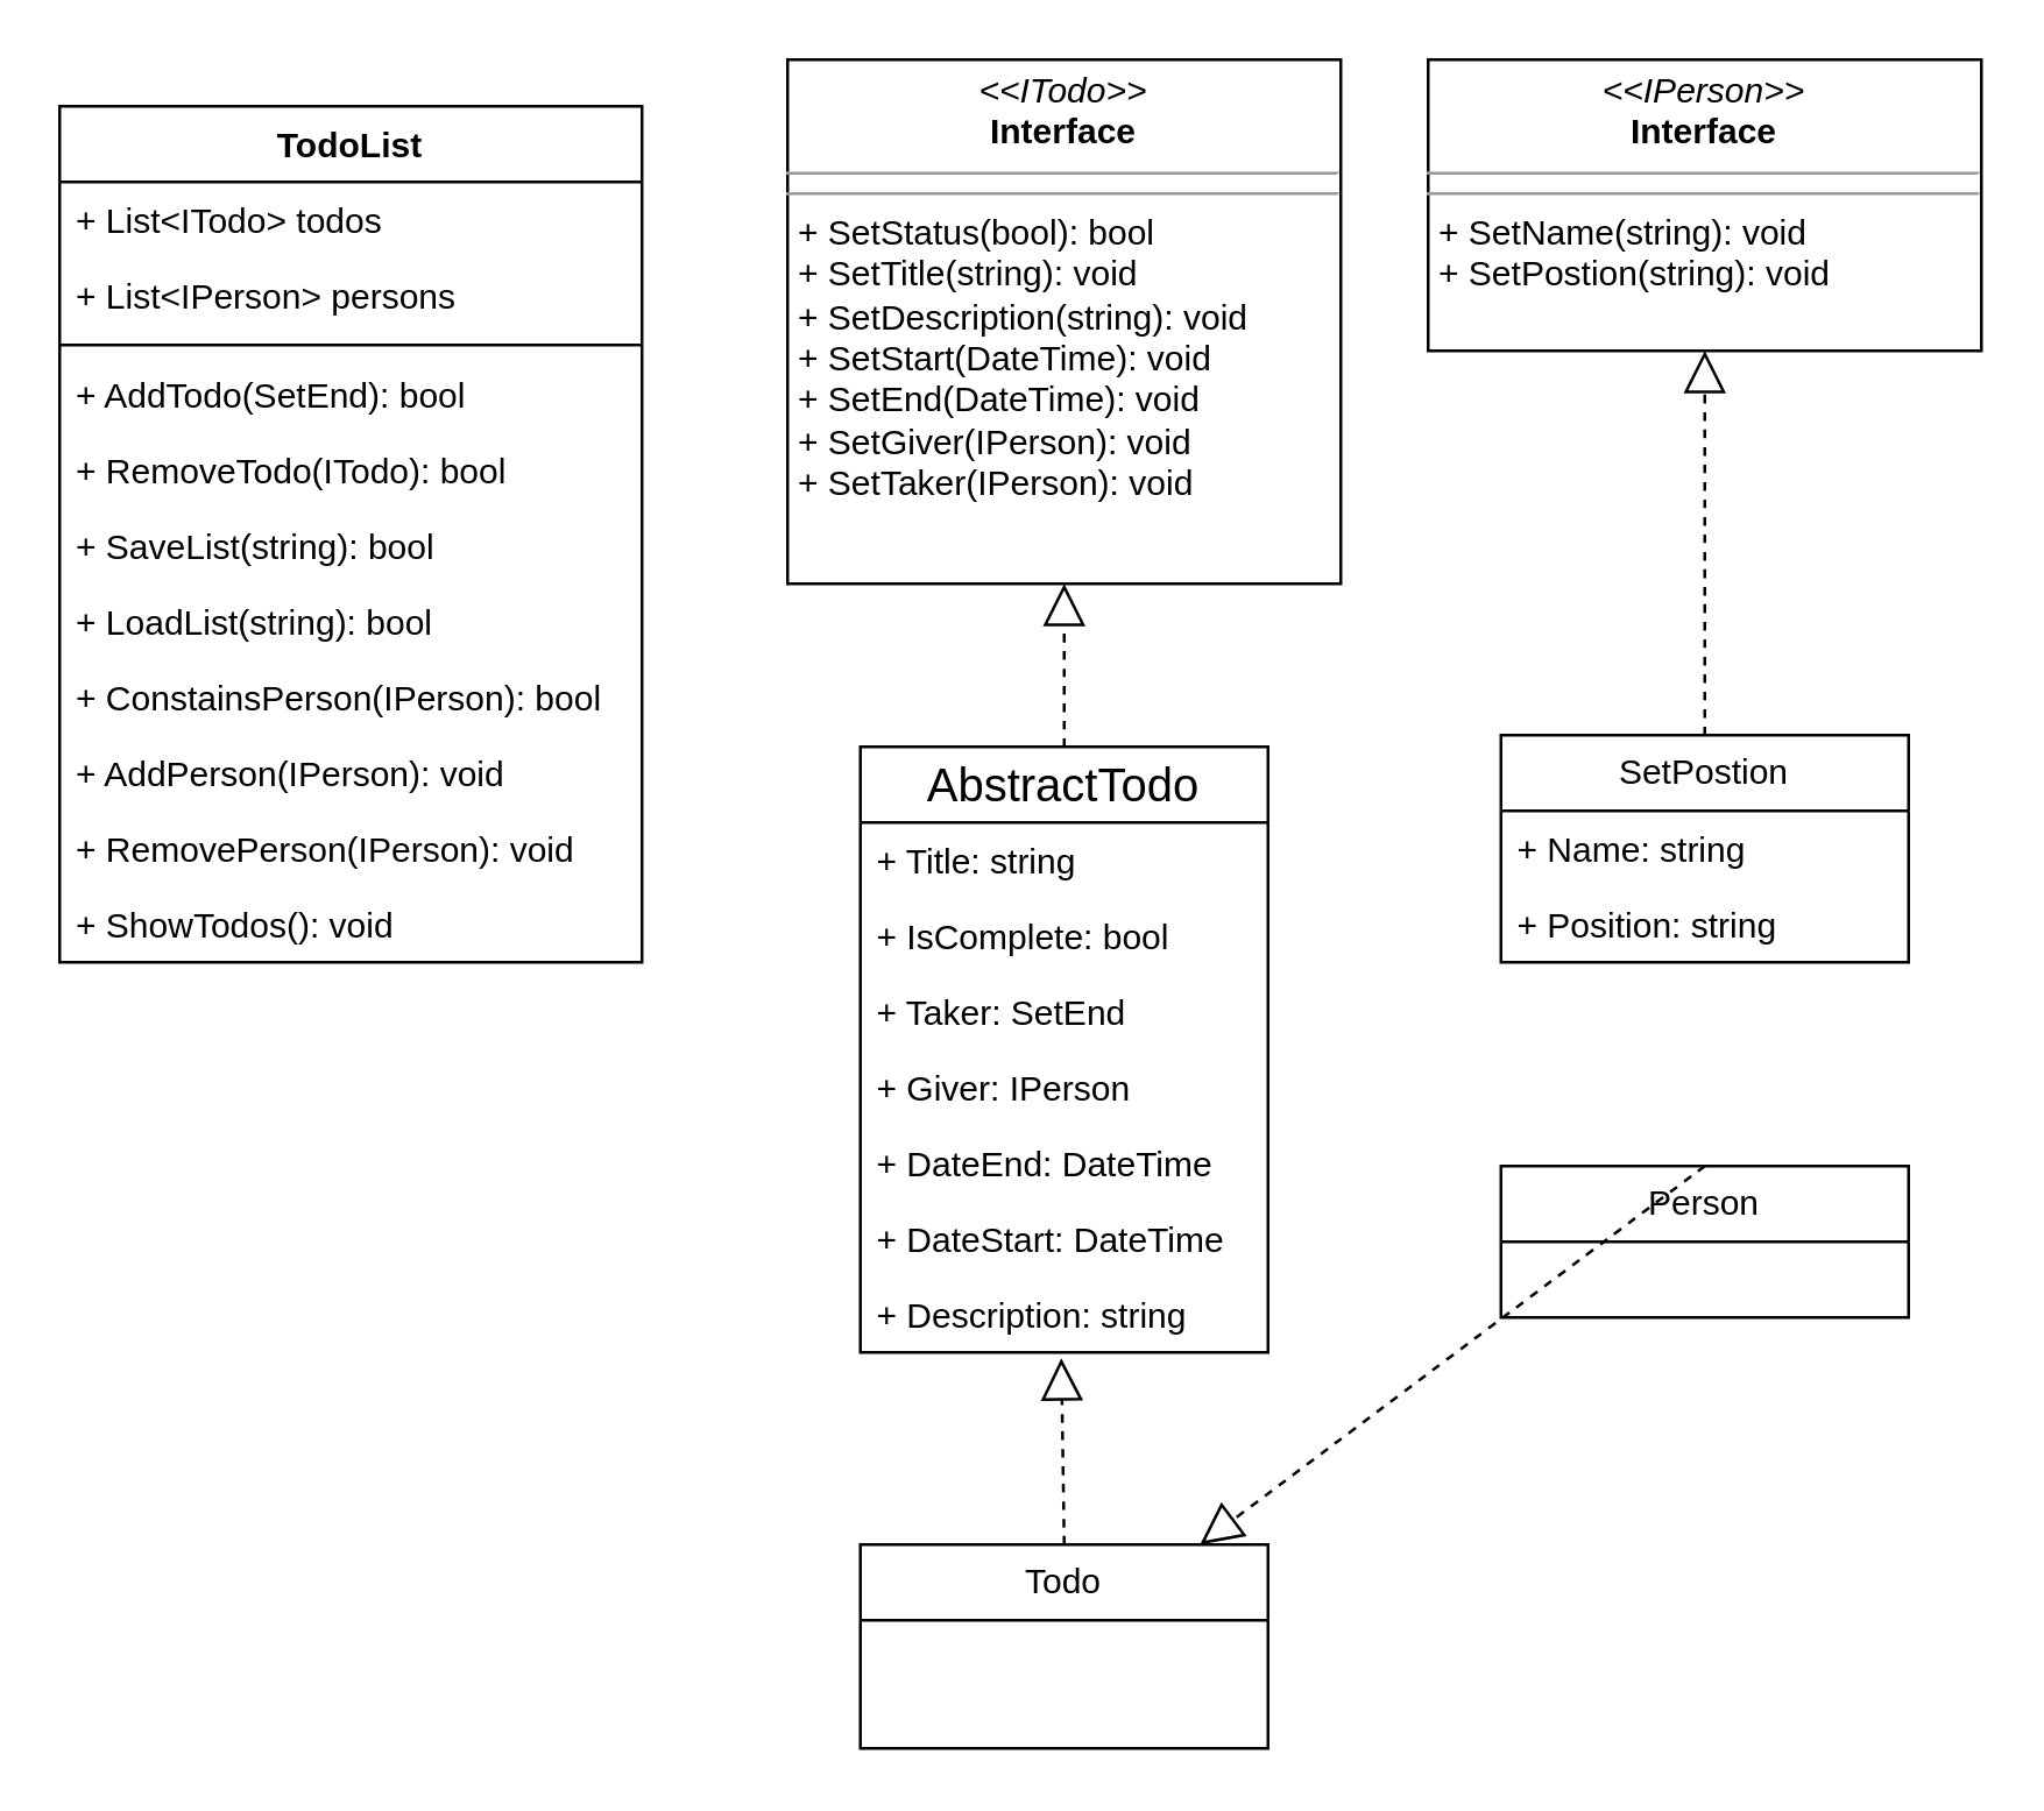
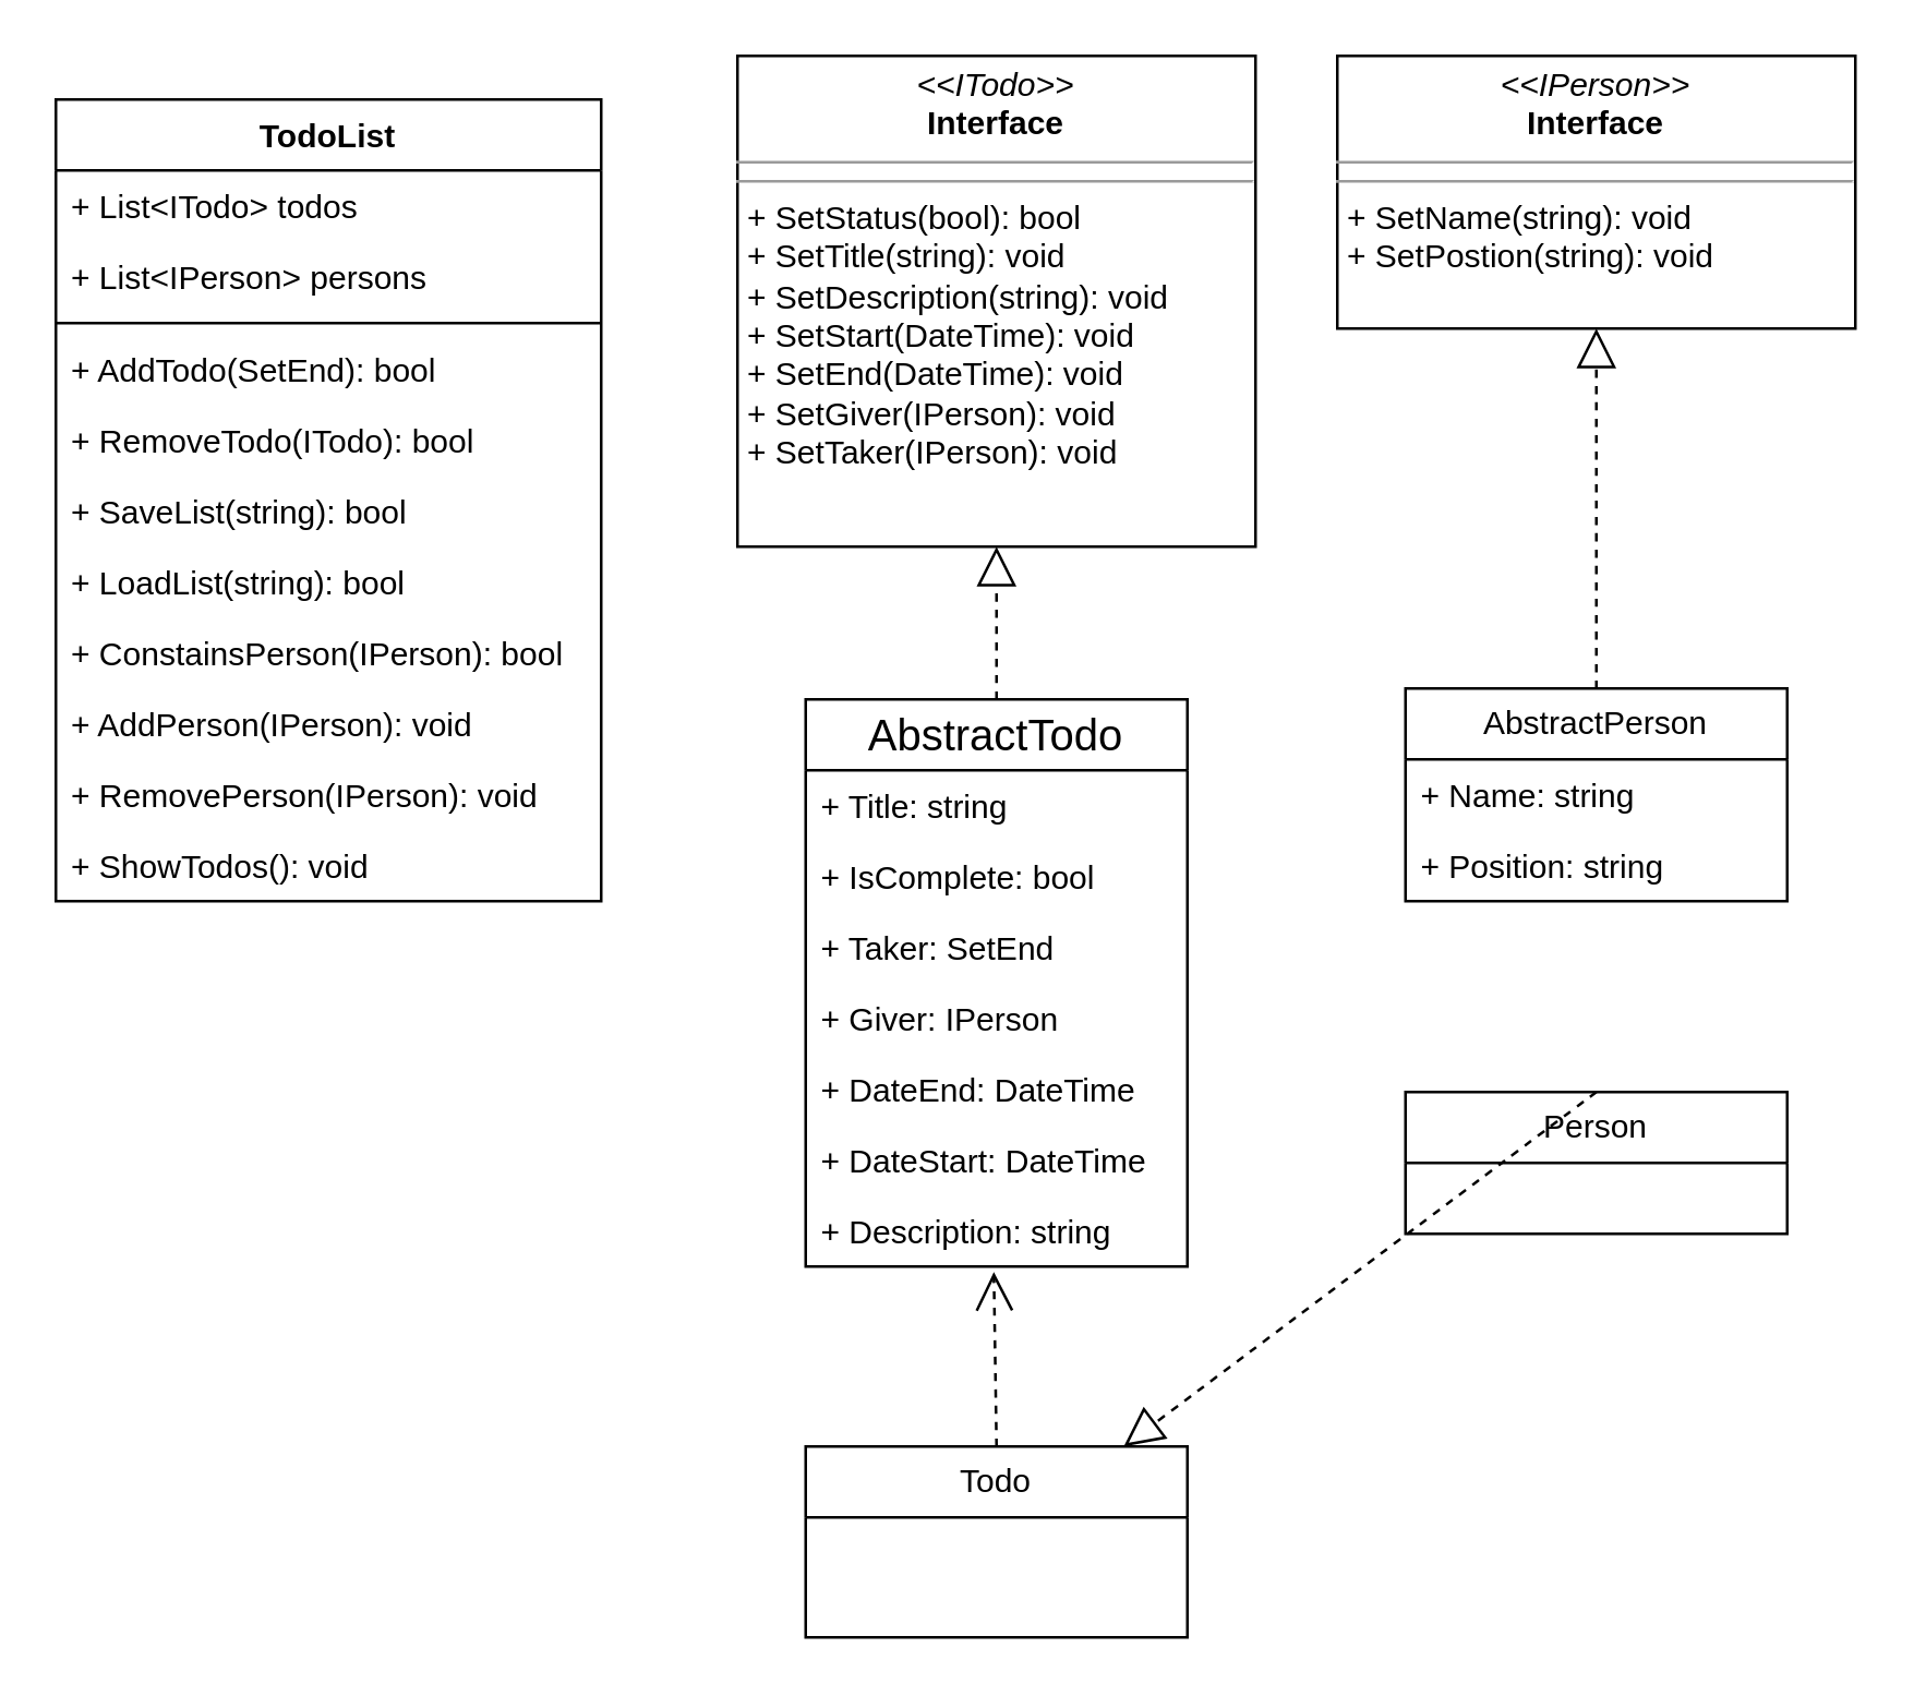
  <mxCell id="0" />
  <mxCell id="1" parent="0" />
  <mxCell id="2" value="Todo" style="swimlane;fontStyle=0;childLayout=stackLayout;horizontal=1;startSize=26;fillColor=none;horizontalStack=0;resizeParent=1;resizeParentMax=0;resizeLast=0;collapsible=1;marginBottom=0;whiteSpace=wrap;html=1;" parent="1" vertex="1"><mxGeometry x="295" y="530" width="140" height="70" as="geometry" /></mxCell>
  <mxCell id="3" value="Person" style="swimlane;fontStyle=0;childLayout=stackLayout;horizontal=1;startSize=26;fillColor=none;horizontalStack=0;resizeParent=1;resizeParentMax=0;resizeLast=0;collapsible=1;marginBottom=0;whiteSpace=wrap;html=1;" parent="1" vertex="1"><mxGeometry x="515" y="400" width="140" height="52" as="geometry" /></mxCell>
  <mxCell id="4" value="&lt;p style=&quot;margin:0px;margin-top:4px;text-align:center;&quot;&gt;&lt;i&gt;&amp;lt;&amp;lt;ITodo&amp;gt;&amp;gt;&lt;/i&gt;&lt;br&gt;&lt;b&gt;Interface&lt;/b&gt;&lt;/p&gt;&lt;hr size=&quot;1&quot;&gt;&lt;hr size=&quot;1&quot;&gt;&lt;p style=&quot;margin:0px;margin-left:4px;&quot;&gt;+ SetStatus(bool): bool&lt;br&gt;+ SetTitle(string): void&lt;br&gt;&lt;/p&gt;&lt;p style=&quot;margin:0px;margin-left:4px;&quot;&gt;+ SetDescription(string): void&lt;/p&gt;&lt;p style=&quot;margin:0px;margin-left:4px;&quot;&gt;+ SetStart(DateTime): void&lt;/p&gt;&lt;p style=&quot;margin:0px;margin-left:4px;&quot;&gt;+ SetEnd(DateTime): void&lt;/p&gt;&lt;p style=&quot;margin:0px;margin-left:4px;&quot;&gt;+ SetGiver(IPerson): void&lt;/p&gt;&lt;p style=&quot;margin:0px;margin-left:4px;&quot;&gt;+ SetTaker(IPerson): void&lt;/p&gt;" style="verticalAlign=top;align=left;overflow=fill;fontSize=12;fontFamily=Helvetica;html=1;whiteSpace=wrap;" parent="1" vertex="1"><mxGeometry x="270" y="20" width="190" height="180" as="geometry" /></mxCell>
  <mxCell id="5" value="&lt;p style=&quot;margin:0px;margin-top:4px;text-align:center;&quot;&gt;&lt;i&gt;&amp;lt;&amp;lt;IPerson&amp;gt;&amp;gt;&lt;/i&gt;&lt;br&gt;&lt;b&gt;Interface&lt;/b&gt;&lt;/p&gt;&lt;hr size=&quot;1&quot;&gt;&lt;hr size=&quot;1&quot;&gt;&lt;p style=&quot;margin:0px;margin-left:4px;&quot;&gt;+ SetName(string): void&lt;br&gt;+ SetPostion(string): void&lt;br&gt;&lt;/p&gt;" style="verticalAlign=top;align=left;overflow=fill;fontSize=12;fontFamily=Helvetica;html=1;whiteSpace=wrap;" parent="1" vertex="1"><mxGeometry x="490" y="20" width="190" height="100" as="geometry" /></mxCell>
  <mxCell id="6" value="TodoList" style="swimlane;fontStyle=1;align=center;verticalAlign=top;childLayout=stackLayout;horizontal=1;startSize=26;horizontalStack=0;resizeParent=1;resizeParentMax=0;resizeLast=0;collapsible=1;marginBottom=0;whiteSpace=wrap;html=1;" parent="1" vertex="1"><mxGeometry y="36" width="200" height="294" as="geometry" x="20" /></mxCell>
  <mxCell id="7" value="+ List&amp;lt;ITodo&amp;gt; todos" style="text;strokeColor=none;fillColor=none;align=left;verticalAlign=top;spacingLeft=4;spacingRight=4;overflow=hidden;rotatable=0;points=[[0,0.5],[1,0.5]];portConstraint=eastwest;whiteSpace=wrap;html=1;" parent="6" vertex="1"><mxGeometry y="26" width="200" height="26" as="geometry" /></mxCell>
  <mxCell id="8" value="+ List&amp;lt;IPerson&amp;gt; persons" style="text;strokeColor=none;fillColor=none;align=left;verticalAlign=top;spacingLeft=4;spacingRight=4;overflow=hidden;rotatable=0;points=[[0,0.5],[1,0.5]];portConstraint=eastwest;whiteSpace=wrap;html=1;" parent="6" vertex="1"><mxGeometry y="52" width="200" height="26" as="geometry" /></mxCell>
  <mxCell id="9" value="" style="line;strokeWidth=1;fillColor=none;align=left;verticalAlign=middle;spacingTop=-1;spacingLeft=3;spacingRight=3;rotatable=0;labelPosition=right;points=[];portConstraint=eastwest;strokeColor=inherit;" parent="6" vertex="1"><mxGeometry y="78" width="200" height="8" as="geometry" /></mxCell>
  <mxCell id="10" value="+ AddTodo(SetEnd): bool" style="text;strokeColor=none;fillColor=none;align=left;verticalAlign=top;spacingLeft=4;spacingRight=4;overflow=hidden;rotatable=0;points=[[0,0.5],[1,0.5]];portConstraint=eastwest;whiteSpace=wrap;html=1;" parent="6" vertex="1"><mxGeometry y="86" width="200" height="26" as="geometry" /></mxCell>
  <mxCell id="11" value="+ RemoveTodo(ITodo): bool" style="text;strokeColor=none;fillColor=none;align=left;verticalAlign=top;spacingLeft=4;spacingRight=4;overflow=hidden;rotatable=0;points=[[0,0.5],[1,0.5]];portConstraint=eastwest;whiteSpace=wrap;html=1;" parent="6" vertex="1"><mxGeometry y="112" width="200" height="26" as="geometry" /></mxCell>
  <mxCell id="12" value="+ SaveList(string): bool" style="text;strokeColor=none;fillColor=none;align=left;verticalAlign=top;spacingLeft=4;spacingRight=4;overflow=hidden;rotatable=0;points=[[0,0.5],[1,0.5]];portConstraint=eastwest;whiteSpace=wrap;html=1;" parent="6" vertex="1"><mxGeometry y="138" width="200" height="26" as="geometry" /></mxCell>
  <mxCell id="13" value="+ LoadList(string): bool" style="text;strokeColor=none;fillColor=none;align=left;verticalAlign=top;spacingLeft=4;spacingRight=4;overflow=hidden;rotatable=0;points=[[0,0.5],[1,0.5]];portConstraint=eastwest;whiteSpace=wrap;html=1;" parent="6" vertex="1"><mxGeometry y="164" width="200" height="26" as="geometry" /></mxCell>
  <mxCell id="14" value="+ ConstainsPerson(IPerson): bool" style="text;strokeColor=none;fillColor=none;align=left;verticalAlign=top;spacingLeft=4;spacingRight=4;overflow=hidden;rotatable=0;points=[[0,0.5],[1,0.5]];portConstraint=eastwest;whiteSpace=wrap;html=1;" parent="6" vertex="1"><mxGeometry y="190" width="200" height="26" as="geometry" /></mxCell>
  <mxCell id="15" value="+ AddPerson(IPerson): void" style="text;strokeColor=none;fillColor=none;align=left;verticalAlign=top;spacingLeft=4;spacingRight=4;overflow=hidden;rotatable=0;points=[[0,0.5],[1,0.5]];portConstraint=eastwest;whiteSpace=wrap;html=1;" parent="6" vertex="1"><mxGeometry y="216" width="200" height="26" as="geometry" /></mxCell>
  <mxCell id="16" value="+ RemovePerson(IPerson): void" style="text;strokeColor=none;fillColor=none;align=left;verticalAlign=top;spacingLeft=4;spacingRight=4;overflow=hidden;rotatable=0;points=[[0,0.5],[1,0.5]];portConstraint=eastwest;whiteSpace=wrap;html=1;" parent="6" vertex="1"><mxGeometry y="242" width="200" height="26" as="geometry" /></mxCell>
  <mxCell id="17" value="+ ShowTodos(): void" style="text;strokeColor=none;fillColor=none;align=left;verticalAlign=top;spacingLeft=4;spacingRight=4;overflow=hidden;rotatable=0;points=[[0,0.5],[1,0.5]];portConstraint=eastwest;whiteSpace=wrap;html=1;" parent="6" vertex="1"><mxGeometry y="268" width="200" height="26" as="geometry" /></mxCell>
  <mxCell id="18" value="AbstractTodo" style="swimlane;fontStyle=0;childLayout=stackLayout;horizontal=1;startSize=26;fillColor=none;horizontalStack=0;resizeParent=1;resizeParentMax=0;resizeLast=0;collapsible=1;marginBottom=0;whiteSpace=wrap;html=1;fontSize=16;" vertex="1" parent="1"><mxGeometry x="295" y="256" width="140" height="208" as="geometry" /></mxCell>
  <mxCell id="19" value="+ Title: string" style="text;strokeColor=none;fillColor=none;align=left;verticalAlign=top;spacingLeft=4;spacingRight=4;overflow=hidden;rotatable=0;points=[[0,0.5],[1,0.5]];portConstraint=eastwest;whiteSpace=wrap;html=1;" vertex="1" parent="18"><mxGeometry y="26" width="140" height="26" as="geometry" /></mxCell>
  <mxCell id="20" value="+ IsComplete: bool" style="text;strokeColor=none;fillColor=none;align=left;verticalAlign=top;spacingLeft=4;spacingRight=4;overflow=hidden;rotatable=0;points=[[0,0.5],[1,0.5]];portConstraint=eastwest;whiteSpace=wrap;html=1;" vertex="1" parent="18"><mxGeometry y="52" width="140" height="26" as="geometry" /></mxCell>
  <mxCell id="21" value="+ Taker: SetEnd" style="text;strokeColor=none;fillColor=none;align=left;verticalAlign=top;spacingLeft=4;spacingRight=4;overflow=hidden;rotatable=0;points=[[0,0.5],[1,0.5]];portConstraint=eastwest;whiteSpace=wrap;html=1;" vertex="1" parent="18"><mxGeometry y="78" width="140" height="26" as="geometry" /></mxCell>
  <mxCell id="22" value="+ Giver: IPerson" style="text;strokeColor=none;fillColor=none;align=left;verticalAlign=top;spacingLeft=4;spacingRight=4;overflow=hidden;rotatable=0;points=[[0,0.5],[1,0.5]];portConstraint=eastwest;whiteSpace=wrap;html=1;" vertex="1" parent="18"><mxGeometry y="104" width="140" height="26" as="geometry" /></mxCell>
  <mxCell id="23" value="+ DateEnd: DateTime" style="text;strokeColor=none;fillColor=none;align=left;verticalAlign=top;spacingLeft=4;spacingRight=4;overflow=hidden;rotatable=0;points=[[0,0.5],[1,0.5]];portConstraint=eastwest;whiteSpace=wrap;html=1;" vertex="1" parent="18"><mxGeometry y="130" width="140" height="26" as="geometry" /></mxCell>
  <mxCell id="24" value="+ DateStart: DateTime" style="text;strokeColor=none;fillColor=none;align=left;verticalAlign=top;spacingLeft=4;spacingRight=4;overflow=hidden;rotatable=0;points=[[0,0.5],[1,0.5]];portConstraint=eastwest;whiteSpace=wrap;html=1;" vertex="1" parent="18"><mxGeometry y="156" width="140" height="26" as="geometry" /></mxCell>
  <mxCell id="25" value="+ Description: string" style="text;strokeColor=none;fillColor=none;align=left;verticalAlign=top;spacingLeft=4;spacingRight=4;overflow=hidden;rotatable=0;points=[[0,0.5],[1,0.5]];portConstraint=eastwest;whiteSpace=wrap;html=1;" vertex="1" parent="18"><mxGeometry y="182" width="140" height="26" as="geometry" /></mxCell>
  <mxCell id="26" value="" style="endArrow=block;dashed=1;endFill=0;endSize=12;html=1;rounded=0;fontSize=12;curved=1;exitX=0.5;exitY=0;exitDx=0;exitDy=0;entryX=0.5;entryY=1;entryDx=0;entryDy=0;" edge="1" parent="1" source="18" target="4"><mxGeometry width="160" relative="1" as="geometry"><mxPoint x="360" y="230" as="sourcePoint" /><mxPoint x="520" y="230" as="targetPoint" /></mxGeometry></mxCell>
- <mxCell id="27" value="" style="endArrow=block;dashed=1;endFill=0;endSize=12;html=1;rounded=0;fontSize=12;curved=1;exitX=0.5;exitY=0;exitDx=0;exitDy=0;entryX=0.493;entryY=1.077;entryDx=0;entryDy=0;entryPerimeter=0;" edge="1" parent="1" source="2" target="25"><mxGeometry width="160" relative="1" as="geometry"><mxPoint x="210" y="440" as="sourcePoint" /><mxPoint x="366" y="470" as="targetPoint" /></mxGeometry></mxCell>
- <mxCell id="28" value="SetPostion" style="swimlane;fontStyle=0;childLayout=stackLayout;horizontal=1;startSize=26;fillColor=none;horizontalStack=0;resizeParent=1;resizeParentMax=0;resizeLast=0;collapsible=1;marginBottom=0;whiteSpace=wrap;html=1;" vertex="1" parent="1"><mxGeometry x="515" y="252" width="140" height="78" as="geometry" /></mxCell>
+ <mxCell id="27" value="" style="endArrow=open;dashed=1;endFill=0;endSize=12;html=1;rounded=0;fontSize=12;curved=1;exitX=0.5;exitY=0;exitDx=0;exitDy=0;entryX=0.493;entryY=1.077;entryDx=0;entryDy=0;entryPerimeter=0;" edge="1" parent="1" source="2" target="25"><mxGeometry width="160" relative="1" as="geometry"><mxPoint x="210" y="440" as="sourcePoint" /><mxPoint x="366" y="470" as="targetPoint" /></mxGeometry></mxCell>
+ <mxCell id="28" value="AbstractPerson" style="swimlane;fontStyle=0;childLayout=stackLayout;horizontal=1;startSize=26;fillColor=none;horizontalStack=0;resizeParent=1;resizeParentMax=0;resizeLast=0;collapsible=1;marginBottom=0;whiteSpace=wrap;html=1;" vertex="1" parent="1"><mxGeometry x="515" y="252" width="140" height="78" as="geometry" /></mxCell>
  <mxCell id="29" value="+ Name: string" style="text;strokeColor=none;fillColor=none;align=left;verticalAlign=top;spacingLeft=4;spacingRight=4;overflow=hidden;rotatable=0;points=[[0,0.5],[1,0.5]];portConstraint=eastwest;whiteSpace=wrap;html=1;" vertex="1" parent="28"><mxGeometry y="26" width="140" height="26" as="geometry" /></mxCell>
  <mxCell id="30" value="+ Position: string" style="text;strokeColor=none;fillColor=none;align=left;verticalAlign=top;spacingLeft=4;spacingRight=4;overflow=hidden;rotatable=0;points=[[0,0.5],[1,0.5]];portConstraint=eastwest;whiteSpace=wrap;html=1;" vertex="1" parent="28"><mxGeometry y="52" width="140" height="26" as="geometry" /></mxCell>
  <mxCell id="31" value="" style="endArrow=block;dashed=1;endFill=0;endSize=12;html=1;rounded=0;fontSize=12;curved=1;exitX=0.5;exitY=0;exitDx=0;exitDy=0;entryX=0.5;entryY=1;entryDx=0;entryDy=0;" edge="1" parent="1" source="28" target="5"><mxGeometry width="160" relative="1" as="geometry"><mxPoint x="620" y="200" as="sourcePoint" /><mxPoint x="780" y="200" as="targetPoint" /></mxGeometry></mxCell>
  <mxCell id="32" value="" style="endArrow=block;dashed=1;endFill=0;endSize=12;html=1;rounded=0;fontSize=12;curved=1;exitX=0.5;exitY=0;exitDx=0;exitDy=0;" edge="1" parent="1" source="3" target="2"><mxGeometry width="160" relative="1" as="geometry"><mxPoint x="570" y="430" as="sourcePoint" /><mxPoint x="730" y="430" as="targetPoint" /></mxGeometry></mxCell>
